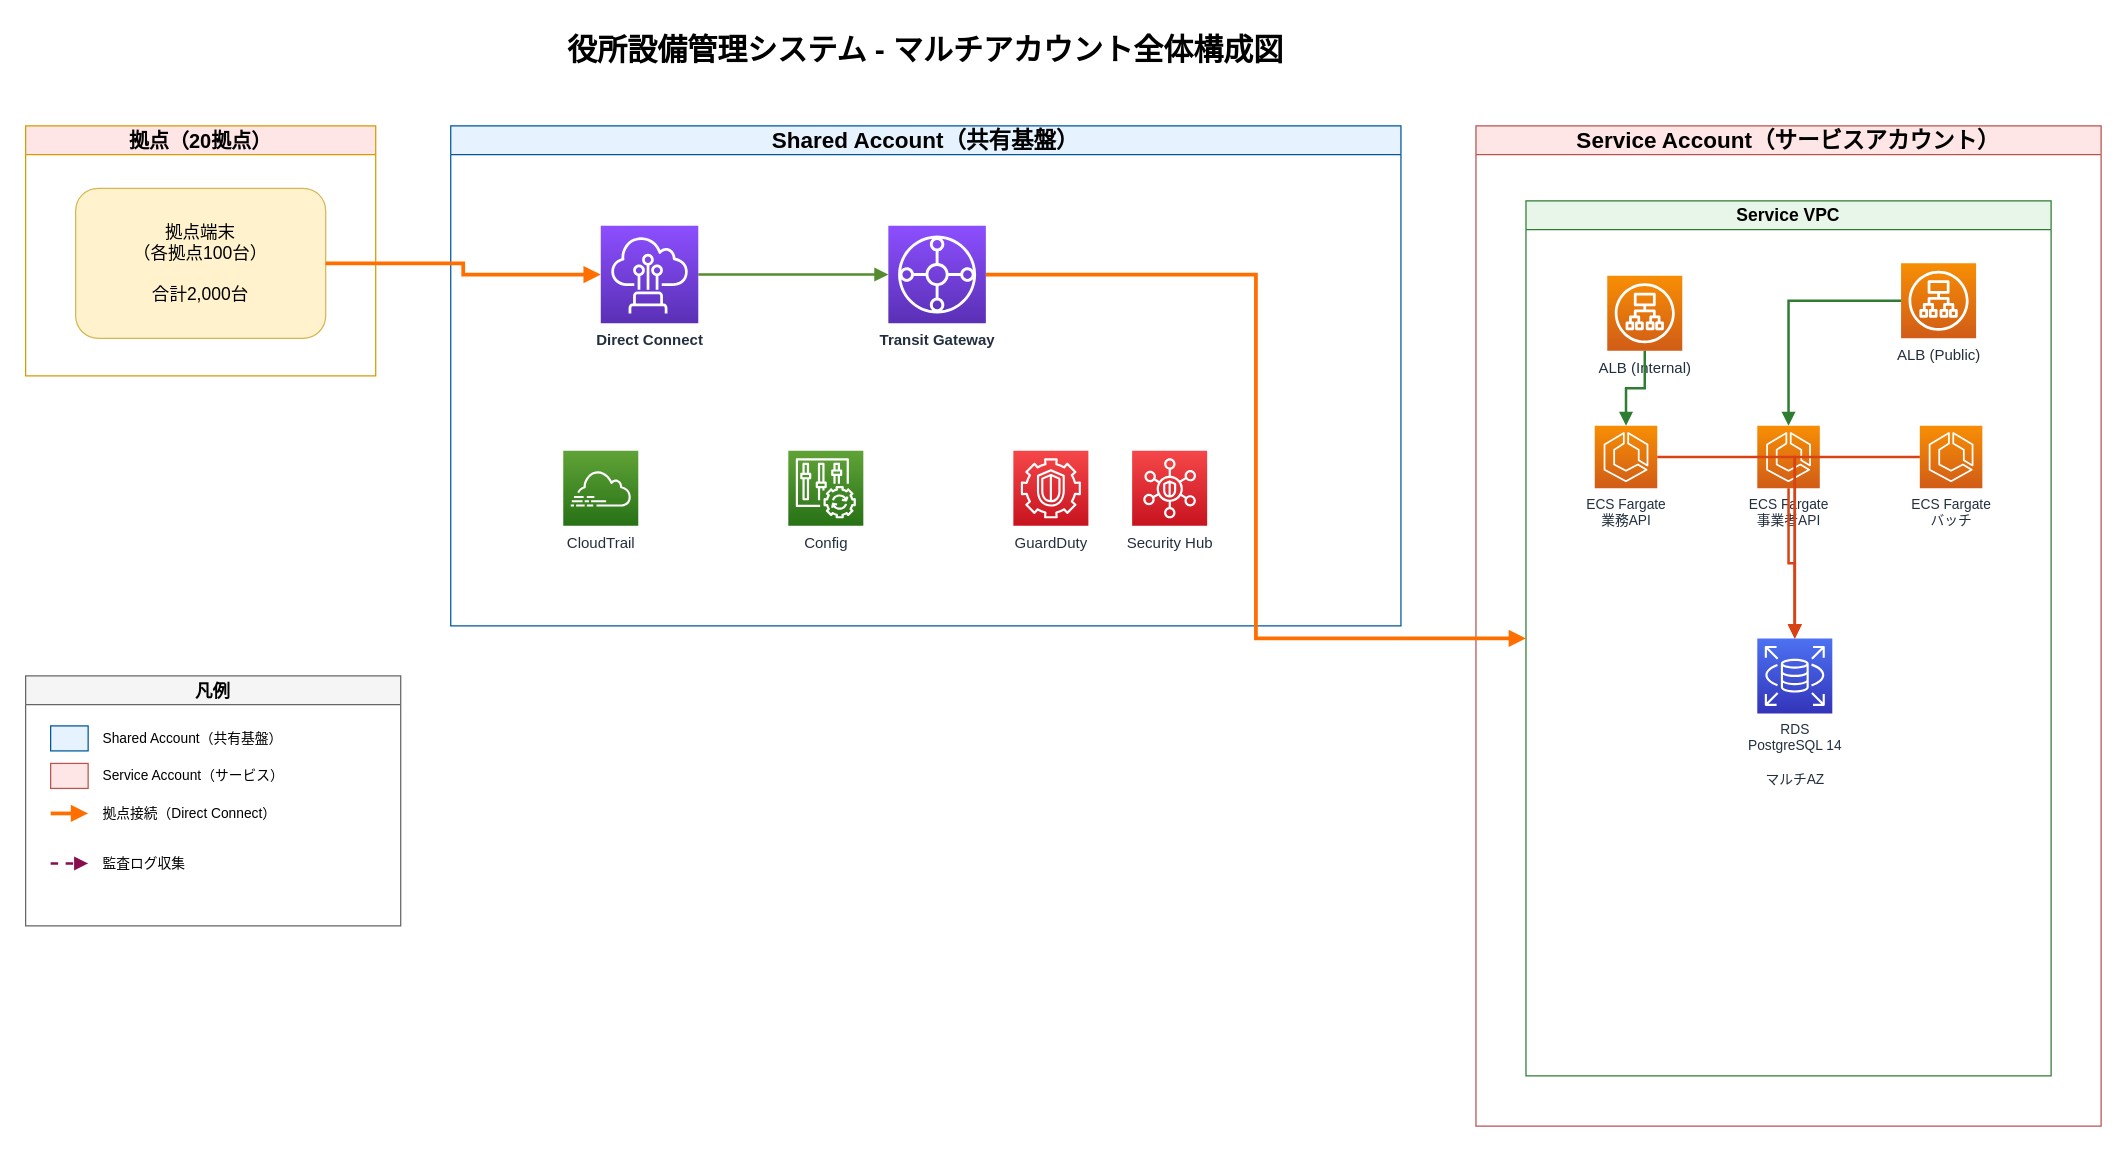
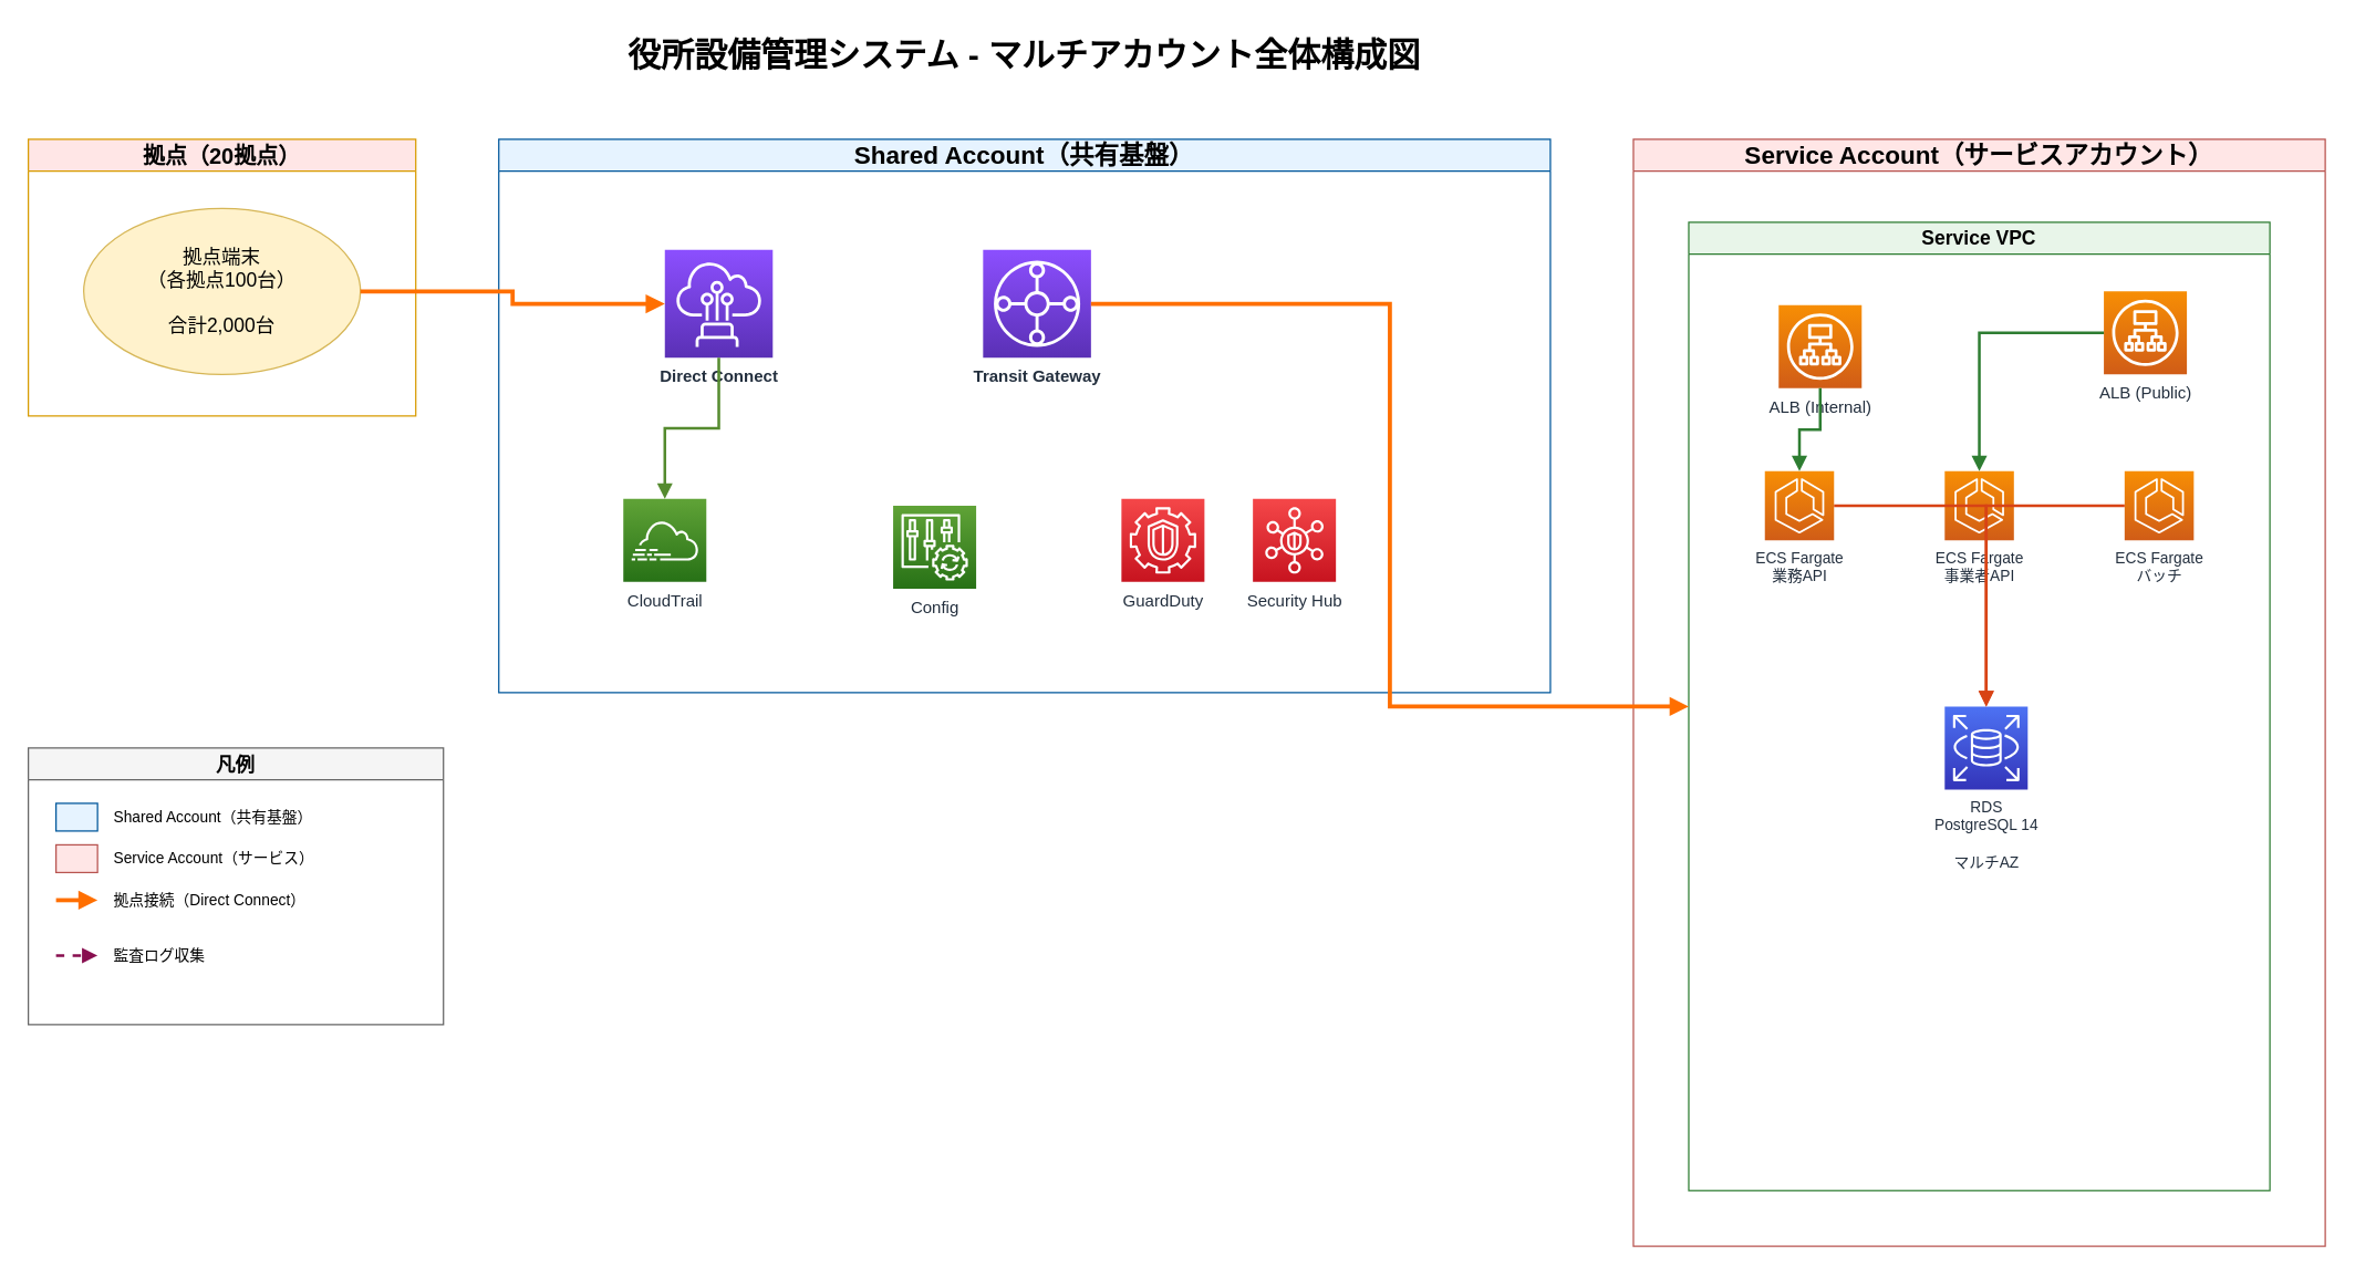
  <mxCell id="0" />
  <mxCell id="1" parent="0" />
  <mxCell id="2" value="役所設備管理システム - マルチアカウント全体構成図" style="text;html=1;strokeColor=none;fillColor=none;align=center;verticalAlign=middle;whiteSpace=wrap;rounded=0;fontSize=24;fontStyle=1" vertex="1" parent="1"><mxGeometry x="340" y="20" width="800" height="40" as="geometry" /></mxCell>
  <mxCell id="3" value="拠点（20拠点）" style="swimlane;whiteSpace=wrap;html=1;fillColor=#ffe6e6;strokeColor=#d79b00;fontSize=16;fontStyle=1" vertex="1" parent="1"><mxGeometry x="20" y="100" width="280" height="200" as="geometry" /></mxCell>
- <mxCell id="4" value="拠点端末&#10;（各拠点100台）&#10;&#10;合計2,000台" style="rounded=1;whiteSpace=wrap;html=1;fillColor=#fff2cc;strokeColor=#d6b656;fontSize=14;" vertex="1" parent="3"><mxGeometry x="40" y="50" width="200" height="120" as="geometry" /></mxCell>
+ <mxCell id="4" value="拠点端末&#10;（各拠点100台）&#10;&#10;合計2,000台" style="ellipse;whiteSpace=wrap;html=1;fillColor=#fff2cc;strokeColor=#d6b656;fontSize=14;" vertex="1" parent="3"><mxGeometry x="40" y="50" width="200" height="120" as="geometry" /></mxCell>
  <mxCell id="5" value="Shared Account（共有基盤）" style="swimlane;whiteSpace=wrap;html=1;fillColor=#e6f3ff;strokeColor=#01579b;fontSize=18;fontStyle=1" vertex="1" parent="1"><mxGeometry x="360" y="100" width="760" height="400" as="geometry" /></mxCell>
  <mxCell id="6" value="Transit Gateway" style="sketch=0;points=[[0,0,0],[0.25,0,0],[0.5,0,0],[0.75,0,0],[1,0,0],[0,1,0],[0.25,1,0],[0.5,1,0],[0.75,1,0],[1,1,0],[0,0.25,0],[0,0.5,0],[0,0.75,0],[1,0.25,0],[1,0.5,0],[1,0.75,0]];outlineConnect=0;fontColor=#232F3E;gradientColor=#8C4FFF;gradientDirection=north;fillColor=#5A30B5;strokeColor=#ffffff;dashed=0;verticalLabelPosition=bottom;verticalAlign=top;align=center;html=1;fontSize=12;fontStyle=1;aspect=fixed;shape=mxgraph.aws4.resourceIcon;resIcon=mxgraph.aws4.transit_gateway;" vertex="1" parent="5"><mxGeometry x="350" y="80" width="78" height="78" as="geometry" /></mxCell>
  <mxCell id="7" value="Direct Connect" style="sketch=0;points=[[0,0,0],[0.25,0,0],[0.5,0,0],[0.75,0,0],[1,0,0],[0,1,0],[0.25,1,0],[0.5,1,0],[0.75,1,0],[1,1,0],[0,0.25,0],[0,0.5,0],[0,0.75,0],[1,0.25,0],[1,0.5,0],[1,0.75,0]];outlineConnect=0;fontColor=#232F3E;gradientColor=#8C4FFF;gradientDirection=north;fillColor=#5A30B5;strokeColor=#ffffff;dashed=0;verticalLabelPosition=bottom;verticalAlign=top;align=center;html=1;fontSize=12;fontStyle=1;aspect=fixed;shape=mxgraph.aws4.resourceIcon;resIcon=mxgraph.aws4.direct_connect;" vertex="1" parent="5"><mxGeometry x="120" y="80" width="78" height="78" as="geometry" /></mxCell>
  <mxCell id="8" value="CloudTrail" style="sketch=0;points=[[0,0,0],[0.25,0,0],[0.5,0,0],[0.75,0,0],[1,0,0],[0,1,0],[0.25,1,0],[0.5,1,0],[0.75,1,0],[1,1,0],[0,0.25,0],[0,0.5,0],[0,0.75,0],[1,0.25,0],[1,0.5,0],[1,0.75,0]];outlineConnect=0;fontColor=#232F3E;gradientColor=#60A337;gradientDirection=north;fillColor=#277116;strokeColor=#ffffff;dashed=0;verticalLabelPosition=bottom;verticalAlign=top;align=center;html=1;fontSize=12;fontStyle=0;aspect=fixed;shape=mxgraph.aws4.resourceIcon;resIcon=mxgraph.aws4.cloudtrail;" vertex="1" parent="5"><mxGeometry x="90" y="260" width="60" height="60" as="geometry" /></mxCell>
- <mxCell id="9" value="Config" style="sketch=0;points=[[0,0,0],[0.25,0,0],[0.5,0,0],[0.75,0,0],[1,0,0],[0,1,0],[0.25,1,0],[0.5,1,0],[0.75,1,0],[1,1,0],[0,0.25,0],[0,0.5,0],[0,0.75,0],[1,0.25,0],[1,0.5,0],[1,0.75,0]];outlineConnect=0;fontColor=#232F3E;gradientColor=#60A337;gradientDirection=north;fillColor=#277116;strokeColor=#ffffff;dashed=0;verticalLabelPosition=bottom;verticalAlign=top;align=center;html=1;fontSize=12;fontStyle=0;aspect=fixed;shape=mxgraph.aws4.resourceIcon;resIcon=mxgraph.aws4.config;" vertex="1" parent="5"><mxGeometry x="270" y="260" width="60" height="60" as="geometry" /></mxCell>
+ <mxCell id="9" value="Config" style="sketch=0;points=[[0,0,0],[0.25,0,0],[0.5,0,0],[0.75,0,0],[1,0,0],[0,1,0],[0.25,1,0],[0.5,1,0],[0.75,1,0],[1,1,0],[0,0.25,0],[0,0.5,0],[0,0.75,0],[1,0.25,0],[1,0.5,0],[1,0.75,0]];outlineConnect=0;fontColor=#232F3E;gradientColor=#60A337;gradientDirection=north;fillColor=#277116;strokeColor=#ffffff;dashed=0;verticalLabelPosition=bottom;verticalAlign=top;align=center;html=1;fontSize=12;fontStyle=0;aspect=fixed;shape=mxgraph.aws4.resourceIcon;resIcon=mxgraph.aws4.config;" vertex="1" parent="5"><mxGeometry x="285" y="265" width="60" height="60" as="geometry" /></mxCell>
  <mxCell id="10" value="GuardDuty" style="sketch=0;points=[[0,0,0],[0.25,0,0],[0.5,0,0],[0.75,0,0],[1,0,0],[0,1,0],[0.25,1,0],[0.5,1,0],[0.75,1,0],[1,1,0],[0,0.25,0],[0,0.5,0],[0,0.75,0],[1,0.25,0],[1,0.5,0],[1,0.75,0]];outlineConnect=0;fontColor=#232F3E;gradientColor=#F54749;gradientDirection=north;fillColor=#C7131F;strokeColor=#ffffff;dashed=0;verticalLabelPosition=bottom;verticalAlign=top;align=center;html=1;fontSize=12;fontStyle=0;aspect=fixed;shape=mxgraph.aws4.resourceIcon;resIcon=mxgraph.aws4.guardduty;" vertex="1" parent="5"><mxGeometry x="450" y="260" width="60" height="60" as="geometry" /></mxCell>
  <mxCell id="11" value="Security Hub" style="sketch=0;points=[[0,0,0],[0.25,0,0],[0.5,0,0],[0.75,0,0],[1,0,0],[0,1,0],[0.25,1,0],[0.5,1,0],[0.75,1,0],[1,1,0],[0,0.25,0],[0,0.5,0],[0,0.75,0],[1,0.25,0],[1,0.5,0],[1,0.75,0]];outlineConnect=0;fontColor=#232F3E;gradientColor=#F54749;gradientDirection=north;fillColor=#C7131F;strokeColor=#ffffff;dashed=0;verticalLabelPosition=bottom;verticalAlign=top;align=center;html=1;fontSize=12;fontStyle=0;aspect=fixed;shape=mxgraph.aws4.resourceIcon;resIcon=mxgraph.aws4.security_hub;" vertex="1" parent="5"><mxGeometry x="545" y="260" width="60" height="60" as="geometry" /></mxCell>
  <mxCell id="12" value="Service Account（サービスアカウント）" style="swimlane;whiteSpace=wrap;html=1;fillColor=#ffe6e6;strokeColor=#b85450;fontSize=18;fontStyle=1" vertex="1" parent="1"><mxGeometry x="1180" y="100" width="500" height="800" as="geometry" /></mxCell>
  <mxCell id="13" value="Service VPC" style="swimlane;whiteSpace=wrap;html=1;fillColor=#e8f5e9;strokeColor=#2e7d32;fontSize=14;fontStyle=1" vertex="1" parent="12"><mxGeometry x="40" y="60" width="420" height="700" as="geometry" /></mxCell>
  <mxCell id="14" value="ALB (Internal)" style="sketch=0;points=[[0,0,0],[0.25,0,0],[0.5,0,0],[0.75,0,0],[1,0,0],[0,1,0],[0.25,1,0],[0.5,1,0],[0.75,1,0],[1,1,0],[0,0.25,0],[0,0.5,0],[0,0.75,0],[1,0.25,0],[1,0.5,0],[1,0.75,0]];outlineConnect=0;fontColor=#232F3E;gradientColor=#F78E04;gradientDirection=north;fillColor=#D05C17;strokeColor=#ffffff;dashed=0;verticalLabelPosition=bottom;verticalAlign=top;align=center;html=1;fontSize=12;fontStyle=0;aspect=fixed;shape=mxgraph.aws4.resourceIcon;resIcon=mxgraph.aws4.application_load_balancer;" vertex="1" parent="13"><mxGeometry x="65" y="60" width="60" height="60" as="geometry" /></mxCell>
  <mxCell id="15" value="ALB (Public)" style="sketch=0;points=[[0,0,0],[0.25,0,0],[0.5,0,0],[0.75,0,0],[1,0,0],[0,1,0],[0.25,1,0],[0.5,1,0],[0.75,1,0],[1,1,0],[0,0.25,0],[0,0.5,0],[0,0.75,0],[1,0.25,0],[1,0.5,0],[1,0.75,0]];outlineConnect=0;fontColor=#232F3E;gradientColor=#F78E04;gradientDirection=north;fillColor=#D05C17;strokeColor=#ffffff;dashed=0;verticalLabelPosition=bottom;verticalAlign=top;align=center;html=1;fontSize=12;fontStyle=0;aspect=fixed;shape=mxgraph.aws4.resourceIcon;resIcon=mxgraph.aws4.application_load_balancer;" vertex="1" parent="13"><mxGeometry x="300" y="50" width="60" height="60" as="geometry" /></mxCell>
  <mxCell id="16" value="ECS Fargate&#10;業務API" style="sketch=0;points=[[0,0,0],[0.25,0,0],[0.5,0,0],[0.75,0,0],[1,0,0],[0,1,0],[0.25,1,0],[0.5,1,0],[0.75,1,0],[1,1,0],[0,0.25,0],[0,0.5,0],[0,0.75,0],[1,0.25,0],[1,0.5,0],[1,0.75,0]];outlineConnect=0;fontColor=#232F3E;gradientColor=#F78E04;gradientDirection=north;fillColor=#D05C17;strokeColor=#ffffff;dashed=0;verticalLabelPosition=bottom;verticalAlign=top;align=center;html=1;fontSize=11;fontStyle=0;aspect=fixed;shape=mxgraph.aws4.resourceIcon;resIcon=mxgraph.aws4.ecs;" vertex="1" parent="13"><mxGeometry x="55" y="180" width="50" height="50" as="geometry" /></mxCell>
  <mxCell id="17" value="ECS Fargate&#10;事業者API" style="sketch=0;points=[[0,0,0],[0.25,0,0],[0.5,0,0],[0.75,0,0],[1,0,0],[0,1,0],[0.25,1,0],[0.5,1,0],[0.75,1,0],[1,1,0],[0,0.25,0],[0,0.5,0],[0,0.75,0],[1,0.25,0],[1,0.5,0],[1,0.75,0]];outlineConnect=0;fontColor=#232F3E;gradientColor=#F78E04;gradientDirection=north;fillColor=#D05C17;strokeColor=#ffffff;dashed=0;verticalLabelPosition=bottom;verticalAlign=top;align=center;html=1;fontSize=11;fontStyle=0;aspect=fixed;shape=mxgraph.aws4.resourceIcon;resIcon=mxgraph.aws4.ecs;" vertex="1" parent="13"><mxGeometry x="185" y="180" width="50" height="50" as="geometry" /></mxCell>
  <mxCell id="18" value="ECS Fargate&#10;バッチ" style="sketch=0;points=[[0,0,0],[0.25,0,0],[0.5,0,0],[0.75,0,0],[1,0,0],[0,1,0],[0.25,1,0],[0.5,1,0],[0.75,1,0],[1,1,0],[0,0.25,0],[0,0.5,0],[0,0.75,0],[1,0.25,0],[1,0.5,0],[1,0.75,0]];outlineConnect=0;fontColor=#232F3E;gradientColor=#F78E04;gradientDirection=north;fillColor=#D05C17;strokeColor=#ffffff;dashed=0;verticalLabelPosition=bottom;verticalAlign=top;align=center;html=1;fontSize=11;fontStyle=0;aspect=fixed;shape=mxgraph.aws4.resourceIcon;resIcon=mxgraph.aws4.ecs;" vertex="1" parent="13"><mxGeometry x="315" y="180" width="50" height="50" as="geometry" /></mxCell>
  <mxCell id="19" value="RDS&#10;PostgreSQL 14&#10;&#10;マルチAZ" style="sketch=0;points=[[0,0,0],[0.25,0,0],[0.5,0,0],[0.75,0,0],[1,0,0],[0,1,0],[0.25,1,0],[0.5,1,0],[0.75,1,0],[1,1,0],[0,0.25,0],[0,0.5,0],[0,0.75,0],[1,0.25,0],[1,0.5,0],[1,0.75,0]];outlineConnect=0;fontColor=#232F3E;gradientColor=#4D72F3;gradientDirection=north;fillColor=#3334B9;strokeColor=#ffffff;dashed=0;verticalLabelPosition=bottom;verticalAlign=top;align=center;html=1;fontSize=11;fontStyle=0;aspect=fixed;shape=mxgraph.aws4.resourceIcon;resIcon=mxgraph.aws4.rds;" vertex="1" parent="13"><mxGeometry x="185" y="350" width="60" height="60" as="geometry" /></mxCell>
  <mxCell id="20" style="edgeStyle=orthogonalEdgeStyle;rounded=0;orthogonalLoop=1;jettySize=auto;html=1;strokeWidth=3;strokeColor=#ff6f00;endArrow=block;endFill=1;" edge="1" parent="1" source="4" target="7"><mxGeometry relative="1" as="geometry" /></mxCell>
- <mxCell id="21" style="edgeStyle=orthogonalEdgeStyle;rounded=0;orthogonalLoop=1;jettySize=auto;html=1;strokeWidth=2;strokeColor=#558b2f;endArrow=block;endFill=1;" edge="1" parent="1" source="7" target="6"><mxGeometry relative="1" as="geometry" /></mxCell>
+ <mxCell id="21" style="edgeStyle=orthogonalEdgeStyle;rounded=0;orthogonalLoop=1;jettySize=auto;html=1;strokeWidth=2;strokeColor=#558b2f;endArrow=block;endFill=1;" edge="1" parent="1" source="7" target="8"><mxGeometry relative="1" as="geometry" /></mxCell>
  <mxCell id="22" style="edgeStyle=orthogonalEdgeStyle;rounded=0;orthogonalLoop=1;jettySize=auto;html=1;strokeWidth=3;strokeColor=#ff6f00;endArrow=block;endFill=1;" edge="1" parent="1" source="6" target="13"><mxGeometry relative="1" as="geometry" /></mxCell>
  <mxCell id="23" style="edgeStyle=orthogonalEdgeStyle;rounded=0;orthogonalLoop=1;jettySize=auto;html=1;strokeWidth=2;strokeColor=#2e7d32;endArrow=block;endFill=1;" edge="1" parent="1" source="14" target="16"><mxGeometry relative="1" as="geometry" /></mxCell>
  <mxCell id="24" style="edgeStyle=orthogonalEdgeStyle;rounded=0;orthogonalLoop=1;jettySize=auto;html=1;strokeWidth=2;strokeColor=#2e7d32;endArrow=block;endFill=1;" edge="1" parent="1" source="15" target="17"><mxGeometry relative="1" as="geometry" /></mxCell>
  <mxCell id="25" style="edgeStyle=orthogonalEdgeStyle;rounded=0;orthogonalLoop=1;jettySize=auto;html=1;strokeWidth=2;strokeColor=#d84315;endArrow=block;endFill=1;" edge="1" parent="1" source="16" target="19"><mxGeometry relative="1" as="geometry" /></mxCell>
- <mxCell id="26" style="edgeStyle=orthogonalEdgeStyle;rounded=0;orthogonalLoop=1;jettySize=auto;html=1;strokeWidth=2;strokeColor=#d84315;endArrow=block;endFill=1;" edge="1" parent="1" source="17" target="19"><mxGeometry relative="1" as="geometry" /></mxCell>
  <mxCell id="27" style="edgeStyle=orthogonalEdgeStyle;rounded=0;orthogonalLoop=1;jettySize=auto;html=1;strokeWidth=2;strokeColor=#d84315;endArrow=block;endFill=1;" edge="1" parent="1" source="18" target="19"><mxGeometry relative="1" as="geometry" /></mxCell>
  <mxCell id="28" value="凡例" style="swimlane;whiteSpace=wrap;html=1;fillColor=#f5f5f5;strokeColor=#666666;fontSize=14;fontStyle=1" vertex="1" parent="1"><mxGeometry x="20" y="540" width="300" height="200" as="geometry" /></mxCell>
  <mxCell id="29" value="" style="rounded=0;whiteSpace=wrap;html=1;fillColor=#e6f3ff;strokeColor=#01579b;" vertex="1" parent="28"><mxGeometry x="20" y="40" width="30" height="20" as="geometry" /></mxCell>
  <mxCell id="30" value="Shared Account（共有基盤）" style="text;html=1;strokeColor=none;fillColor=none;align=left;verticalAlign=middle;whiteSpace=wrap;rounded=0;fontSize=11;" vertex="1" parent="28"><mxGeometry x="60" y="35" width="200" height="30" as="geometry" /></mxCell>
  <mxCell id="31" value="" style="rounded=0;whiteSpace=wrap;html=1;fillColor=#ffe6e6;strokeColor=#b85450;" vertex="1" parent="28"><mxGeometry x="20" y="70" width="30" height="20" as="geometry" /></mxCell>
  <mxCell id="32" value="Service Account（サービス）" style="text;html=1;strokeColor=none;fillColor=none;align=left;verticalAlign=middle;whiteSpace=wrap;rounded=0;fontSize=11;" vertex="1" parent="28"><mxGeometry x="60" y="65" width="200" height="30" as="geometry" /></mxCell>
  <mxCell id="33" value="" style="endArrow=block;html=1;strokeWidth=3;strokeColor=#ff6f00;endFill=1;" edge="1" parent="28"><mxGeometry width="50" height="50" relative="1" as="geometry"><mxPoint x="20" y="110" as="sourcePoint" /><mxPoint x="50" y="110" as="targetPoint" /></mxGeometry></mxCell>
  <mxCell id="34" value="拠点接続（Direct Connect）" style="text;html=1;strokeColor=none;fillColor=none;align=left;verticalAlign=middle;whiteSpace=wrap;rounded=0;fontSize=11;" vertex="1" parent="28"><mxGeometry x="60" y="95" width="200" height="30" as="geometry" /></mxCell>
  <mxCell id="35" value="" style="endArrow=block;html=1;strokeWidth=2;strokeColor=#880e4f;endFill=1;dashed=1;" edge="1" parent="28"><mxGeometry width="50" height="50" relative="1" as="geometry"><mxPoint x="20" y="150" as="sourcePoint" /><mxPoint x="50" y="150" as="targetPoint" /></mxGeometry></mxCell>
  <mxCell id="36" value="監査ログ収集" style="text;html=1;strokeColor=none;fillColor=none;align=left;verticalAlign=middle;whiteSpace=wrap;rounded=0;fontSize=11;" vertex="1" parent="28"><mxGeometry x="60" y="135" width="200" height="30" as="geometry" /></mxCell>
